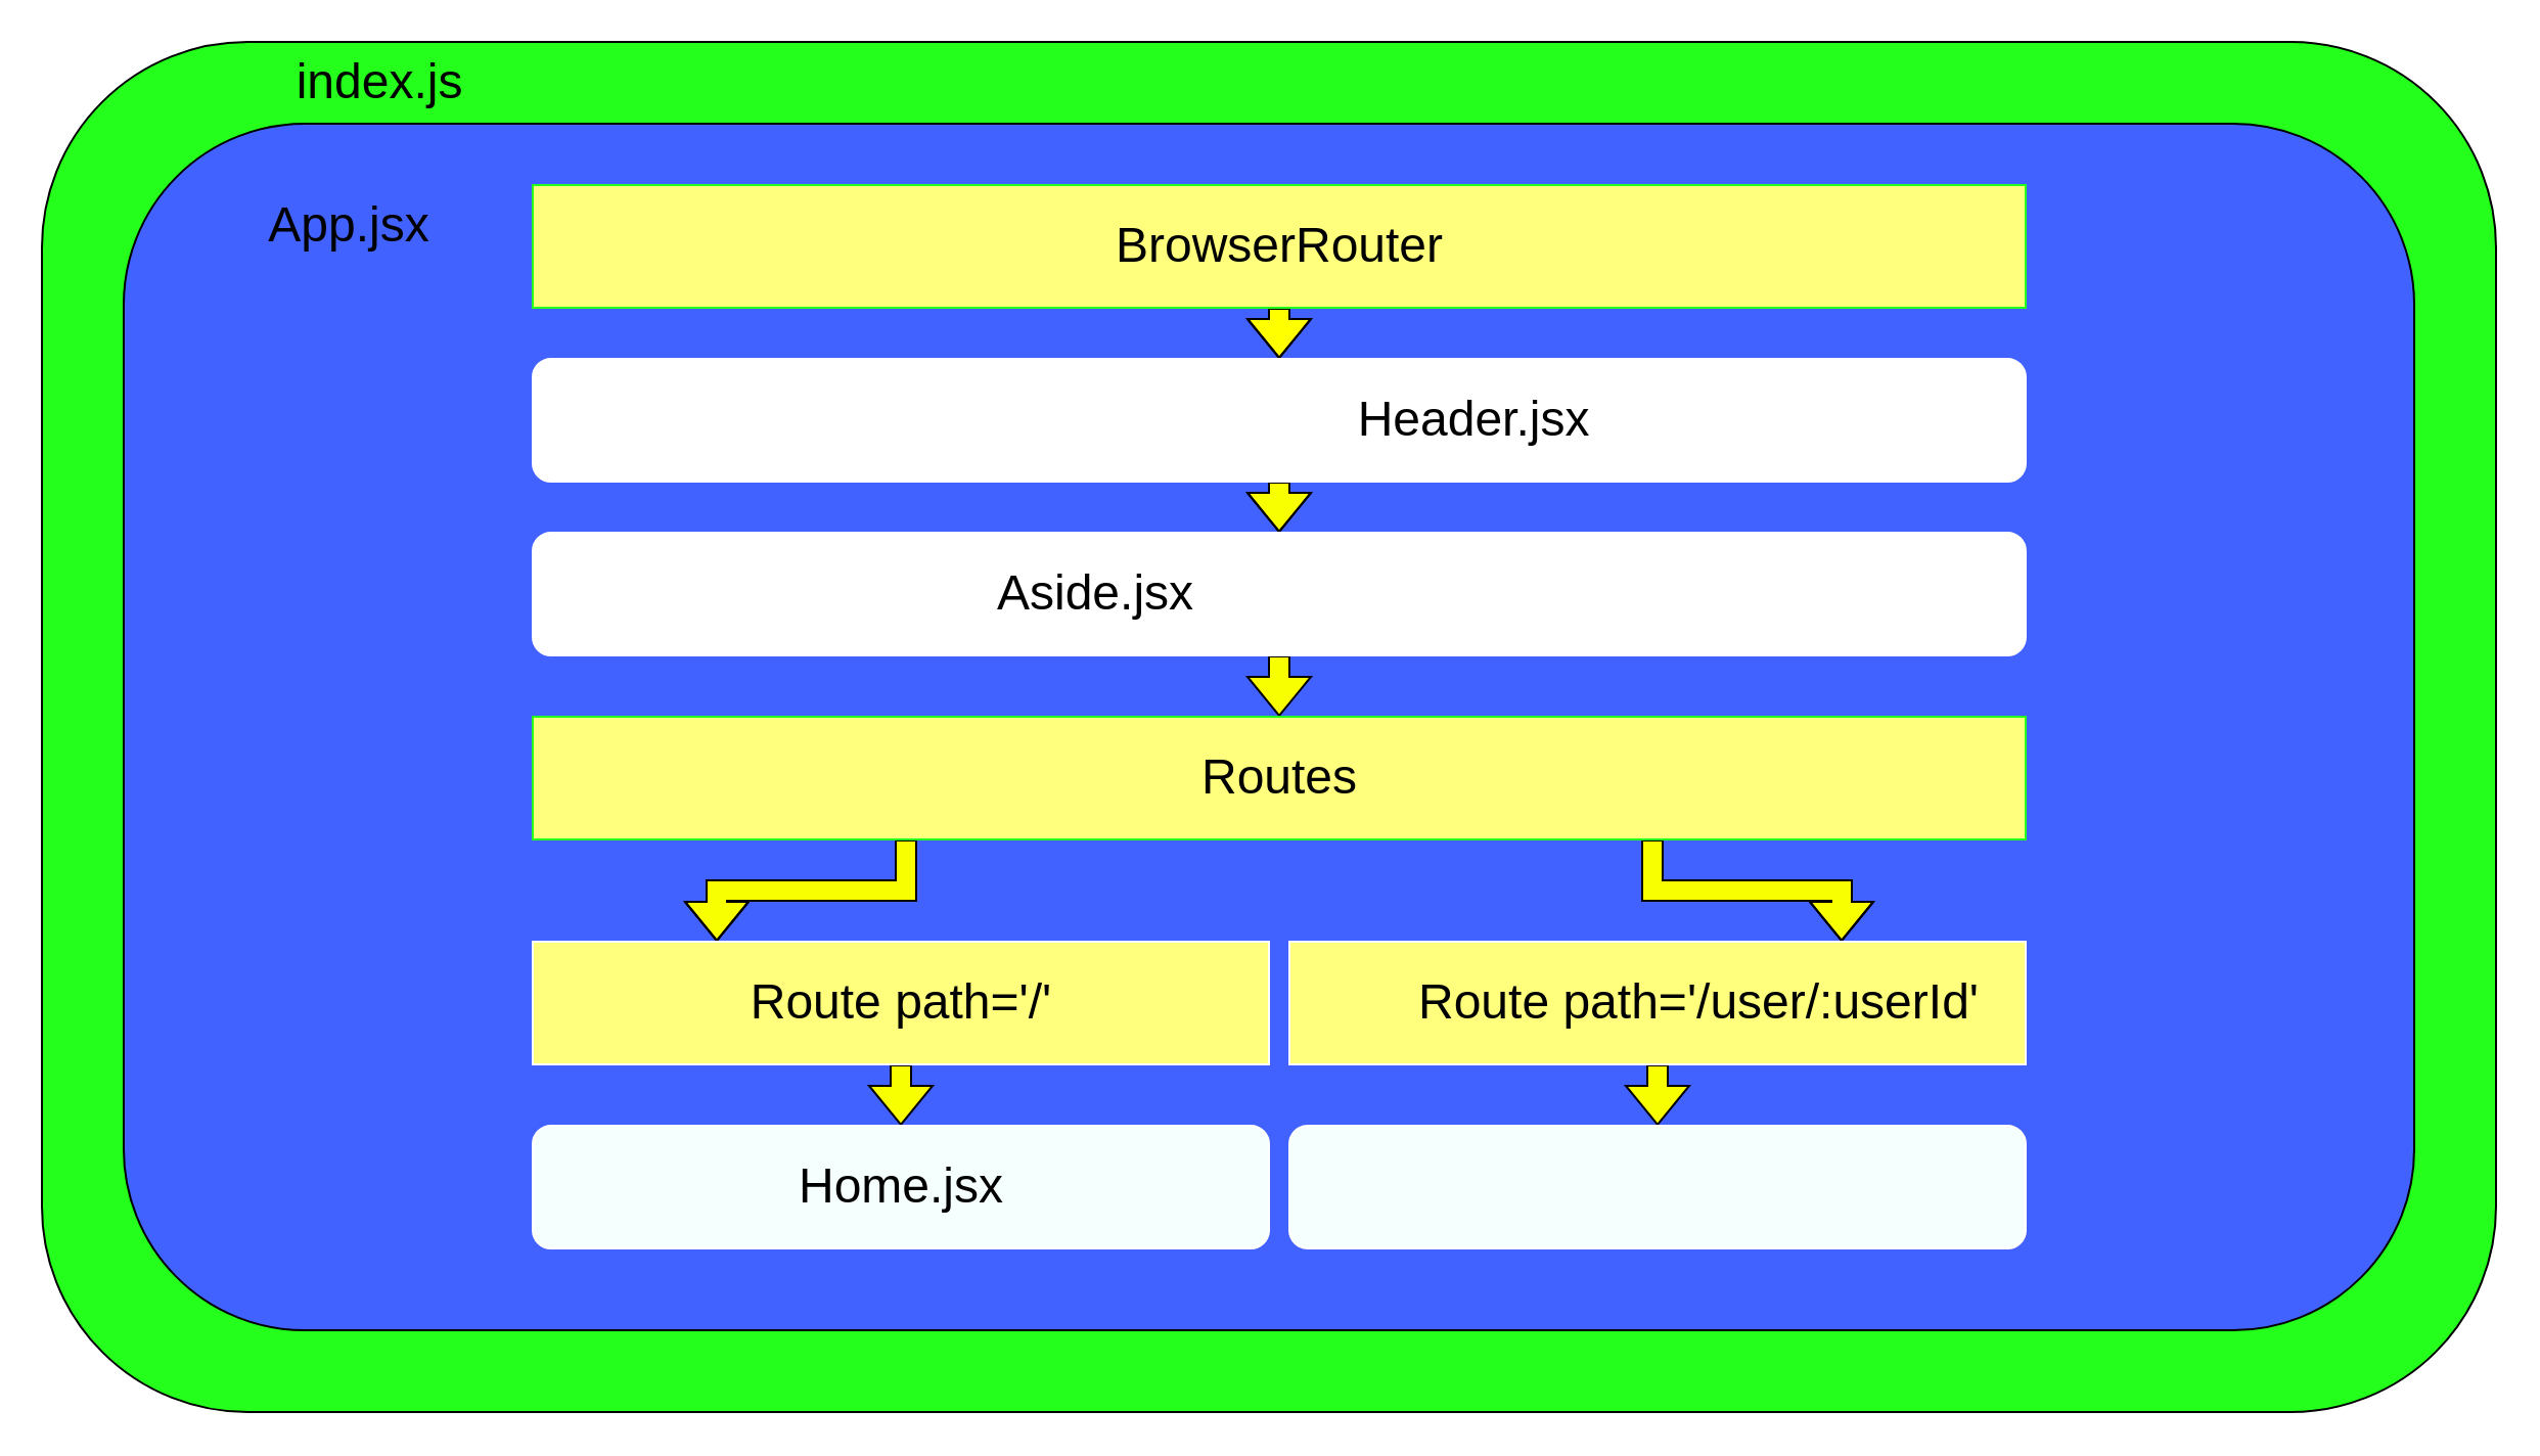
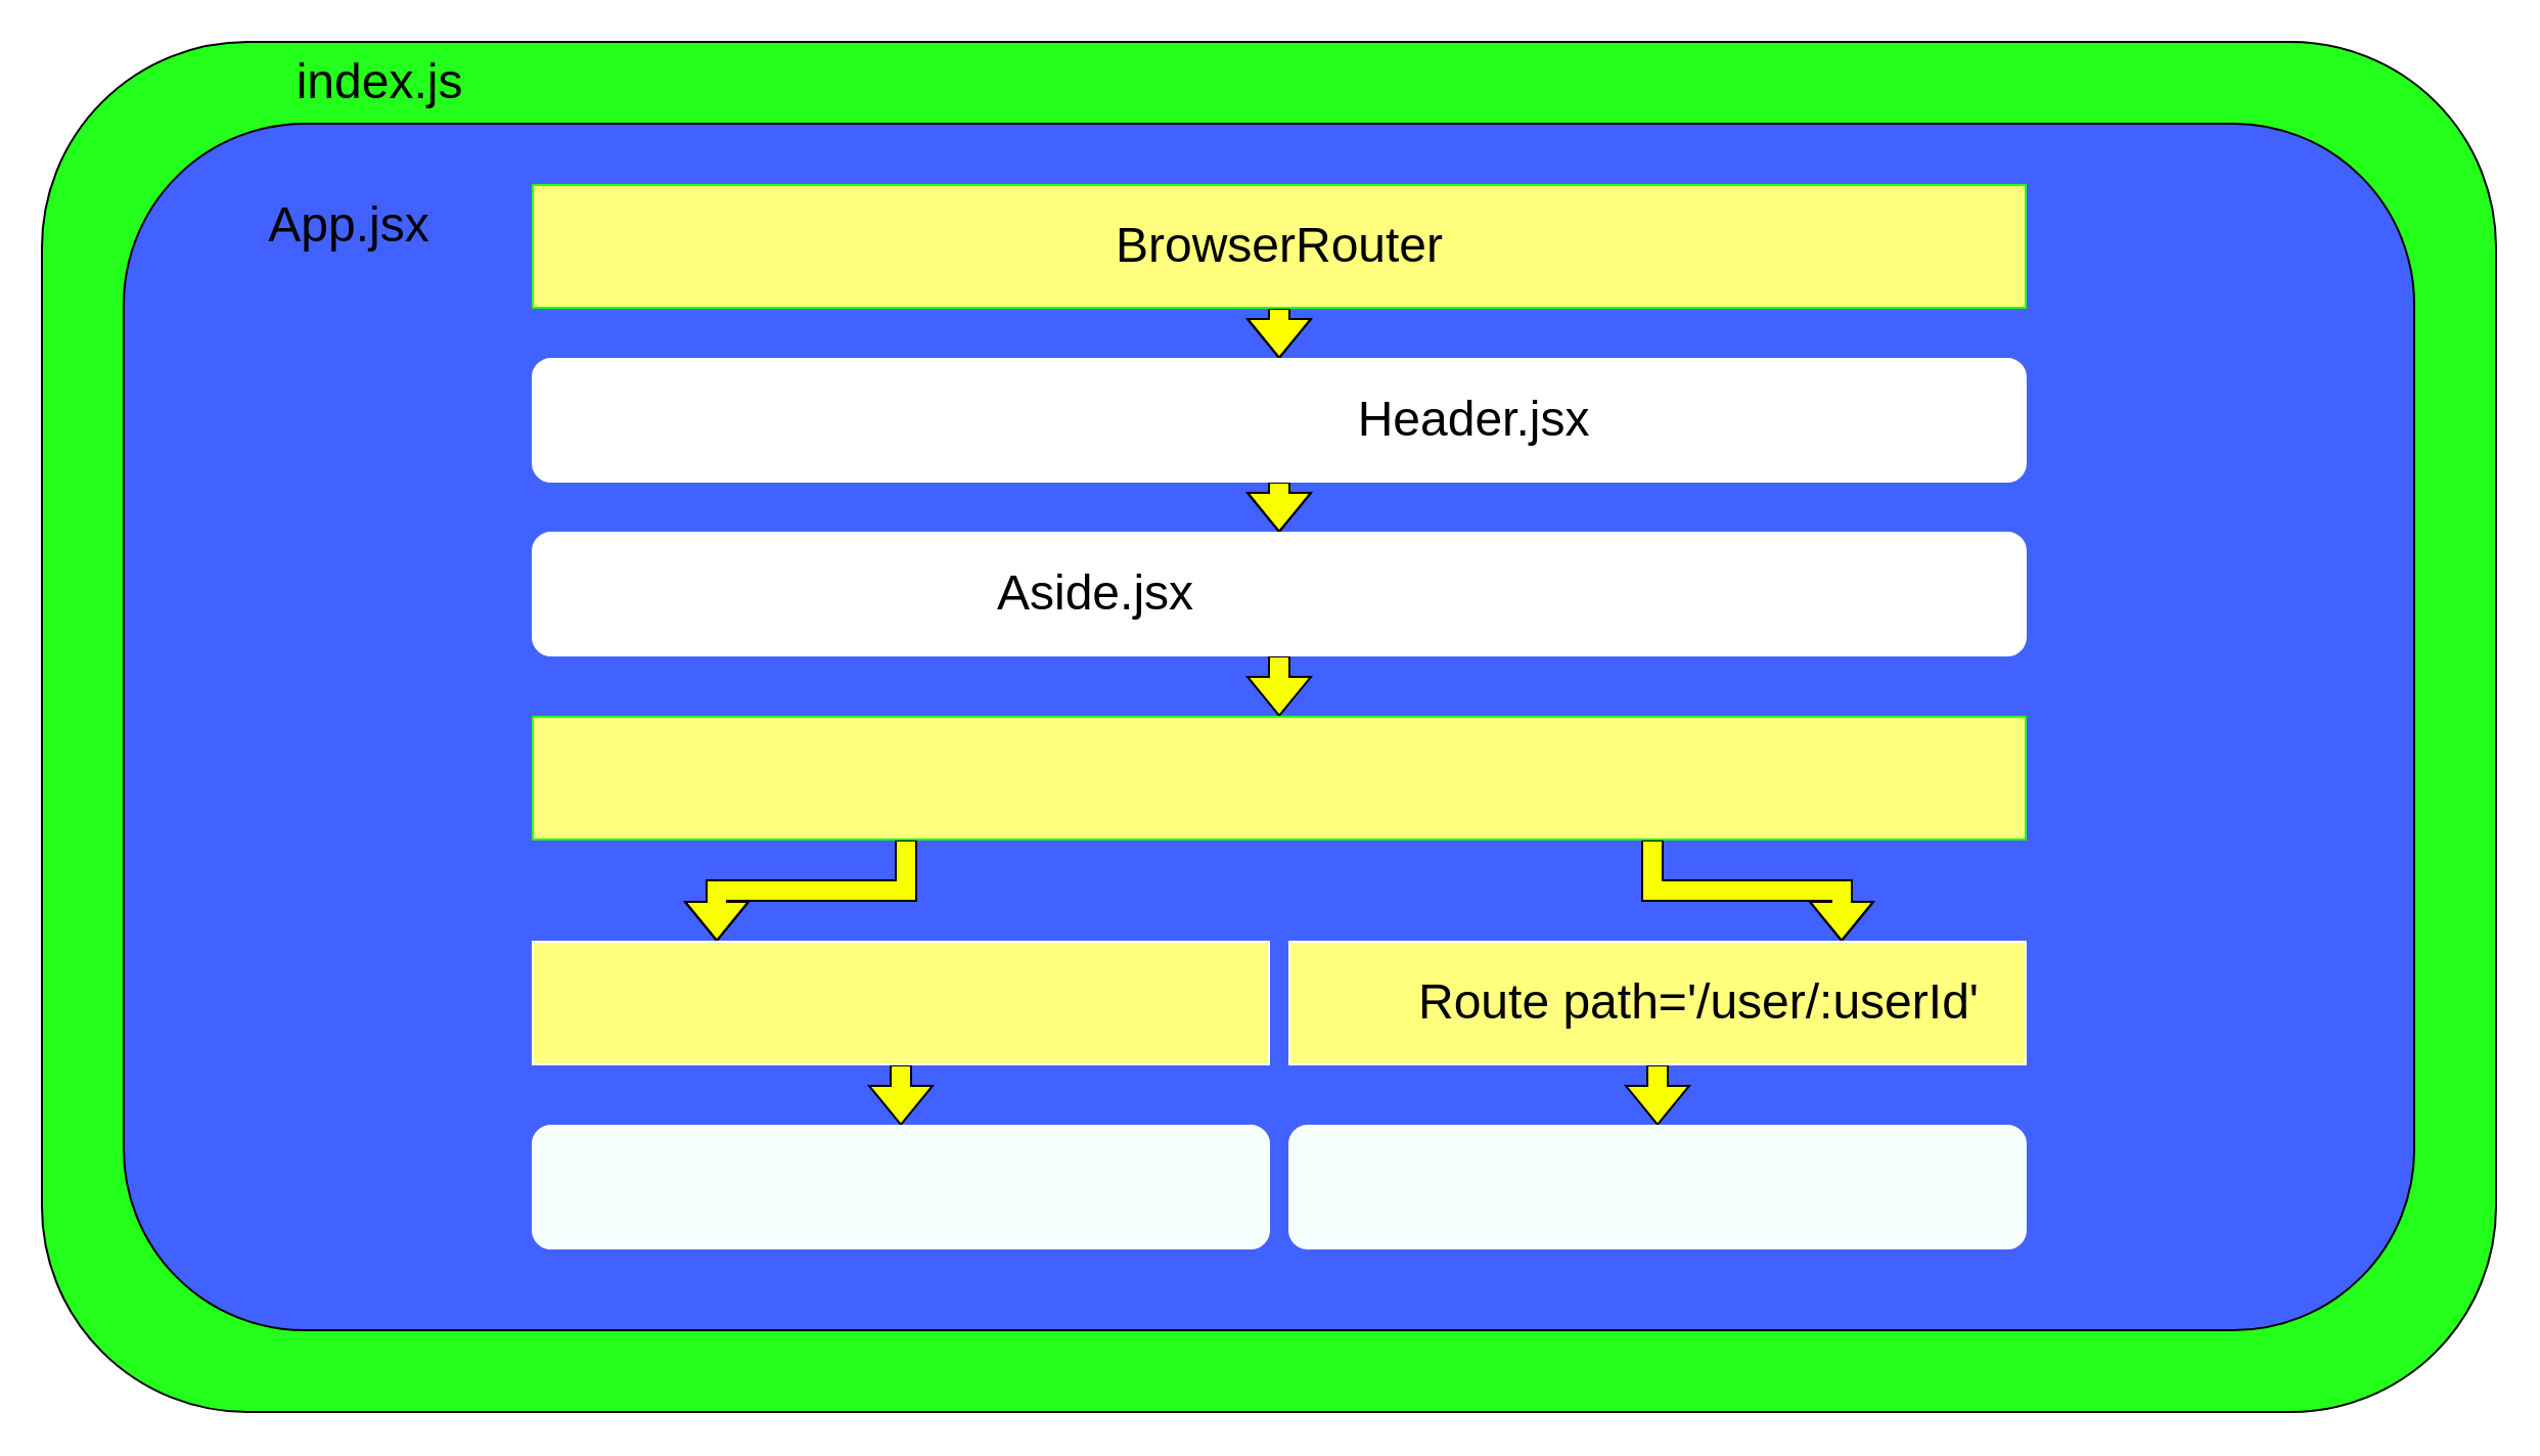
  <mxCell id="0" />
  <mxCell id="1" parent="0" />
  <mxCell id="2" value="" style="rounded=1;whiteSpace=wrap;html=1;fillColor=#24FF1C;" vertex="1" parent="1"><mxGeometry x="20" y="20" width="1200" height="670" as="geometry" /></mxCell>
  <mxCell id="3" value="&lt;font style=&quot;font-size: 24px&quot;&gt;index.js&lt;/font&gt;" style="text;html=1;align=center;verticalAlign=middle;resizable=0;points=[];autosize=1;strokeColor=#24FF1C;fillColor=#24FF1C;fontSize=12;fontFamily=Helvetica;fontColor=default;" vertex="1" parent="1"><mxGeometry x="135" y="30" width="100" height="20" as="geometry" /></mxCell>
  <mxCell id="4" value="" style="rounded=1;whiteSpace=wrap;html=1;fontFamily=Helvetica;fontSize=24;fontColor=default;strokeColor=default;fillColor=#4262FF;" vertex="1" parent="1"><mxGeometry x="60" y="60" width="1120" height="590" as="geometry" /></mxCell>
  <mxCell id="5" value="App.jsx" style="text;html=1;align=center;verticalAlign=middle;resizable=0;points=[];autosize=1;strokeColor=none;fillColor=none;fontSize=24;fontFamily=Helvetica;fontColor=default;" vertex="1" parent="1"><mxGeometry x="125" y="95" width="90" height="30" as="geometry" /></mxCell>
  <mxCell id="6" style="edgeStyle=orthogonalEdgeStyle;shape=flexArrow;rounded=0;orthogonalLoop=1;jettySize=auto;html=1;exitX=0.5;exitY=1;exitDx=0;exitDy=0;fontFamily=Helvetica;fontSize=24;fontColor=default;fillColor=#FFFF00;" edge="1" parent="1" source="7" target="10"><mxGeometry relative="1" as="geometry" /></mxCell>
  <mxCell id="7" value="" style="rounded=0;whiteSpace=wrap;html=1;fontFamily=Helvetica;fontSize=24;fontColor=default;strokeColor=#24FF1C;fillColor=#FFFF7D;" vertex="1" parent="1"><mxGeometry x="260" y="90" width="730" height="60" as="geometry" /></mxCell>
  <mxCell id="8" value="BrowserRouter" style="text;html=1;align=center;verticalAlign=middle;resizable=0;points=[];autosize=1;strokeColor=none;fillColor=none;fontSize=24;fontFamily=Helvetica;fontColor=default;" vertex="1" parent="1"><mxGeometry x="535" y="105" width="180" height="30" as="geometry" /></mxCell>
  <mxCell id="9" style="edgeStyle=orthogonalEdgeStyle;shape=flexArrow;rounded=0;orthogonalLoop=1;jettySize=auto;html=1;exitX=0.5;exitY=1;exitDx=0;exitDy=0;fontFamily=Helvetica;fontSize=24;fontColor=default;fillColor=#F7FF00;" edge="1" parent="1" source="10" target="13"><mxGeometry relative="1" as="geometry" /></mxCell>
  <mxCell id="10" value="" style="rounded=1;whiteSpace=wrap;html=1;fontFamily=Helvetica;fontSize=24;fontColor=default;strokeColor=#FFFFFF;fillColor=#FFFFFF;" vertex="1" parent="1"><mxGeometry x="260" y="175" width="730" height="60" as="geometry" /></mxCell>
  <mxCell id="11" value="Header.jsx" style="text;html=1;align=center;verticalAlign=middle;resizable=0;points=[];autosize=1;strokeColor=none;fillColor=none;fontSize=24;fontFamily=Helvetica;fontColor=default;" vertex="1" parent="1"><mxGeometry x="655" y="190" width="130" height="30" as="geometry" /></mxCell>
  <mxCell id="12" style="edgeStyle=orthogonalEdgeStyle;shape=flexArrow;rounded=0;orthogonalLoop=1;jettySize=auto;html=1;exitX=0.5;exitY=1;exitDx=0;exitDy=0;entryX=0.5;entryY=0;entryDx=0;entryDy=0;fontFamily=Helvetica;fontSize=24;fontColor=default;fillColor=#F7FF00;" edge="1" parent="1" source="13" target="17"><mxGeometry relative="1" as="geometry" /></mxCell>
  <mxCell id="13" value="" style="rounded=1;whiteSpace=wrap;html=1;fontFamily=Helvetica;fontSize=24;fontColor=default;strokeColor=#FFFFFF;fillColor=#FFFFFF;" vertex="1" parent="1"><mxGeometry x="260" y="260" width="730" height="60" as="geometry" /></mxCell>
  <mxCell id="14" value="Aside.jsx" style="text;html=1;align=center;verticalAlign=middle;resizable=0;points=[];autosize=1;strokeColor=none;fillColor=none;fontSize=24;fontFamily=Helvetica;fontColor=default;" vertex="1" parent="1"><mxGeometry x="480" y="275" width="110" height="30" as="geometry" /></mxCell>
  <mxCell id="15" style="edgeStyle=orthogonalEdgeStyle;shape=flexArrow;rounded=0;orthogonalLoop=1;jettySize=auto;html=1;exitX=0.25;exitY=1;exitDx=0;exitDy=0;entryX=0.25;entryY=0;entryDx=0;entryDy=0;fontFamily=Helvetica;fontSize=24;fontColor=default;fillColor=#F7FF00;" edge="1" parent="1" source="17" target="20"><mxGeometry relative="1" as="geometry" /></mxCell>
  <mxCell id="16" style="edgeStyle=orthogonalEdgeStyle;shape=flexArrow;rounded=0;orthogonalLoop=1;jettySize=auto;html=1;exitX=0.75;exitY=1;exitDx=0;exitDy=0;entryX=0.75;entryY=0;entryDx=0;entryDy=0;fontFamily=Helvetica;fontSize=24;fontColor=default;fillColor=#F7FF00;" edge="1" parent="1" source="17" target="22"><mxGeometry relative="1" as="geometry" /></mxCell>
  <mxCell id="17" value="" style="rounded=0;whiteSpace=wrap;html=1;fontFamily=Helvetica;fontSize=24;fontColor=default;strokeColor=#24FF1C;fillColor=#FFFF7D;" vertex="1" parent="1"><mxGeometry x="260" y="350" width="730" height="60" as="geometry" /></mxCell>
- <mxCell id="18" value="Routes" style="text;html=1;align=center;verticalAlign=middle;resizable=0;points=[];autosize=1;strokeColor=none;fillColor=none;fontSize=24;fontFamily=Helvetica;fontColor=default;" vertex="1" parent="1"><mxGeometry x="580" y="365" width="90" height="30" as="geometry" /></mxCell>
  <mxCell id="19" style="edgeStyle=orthogonalEdgeStyle;shape=flexArrow;rounded=0;orthogonalLoop=1;jettySize=auto;html=1;exitX=0.5;exitY=1;exitDx=0;exitDy=0;entryX=0.5;entryY=0;entryDx=0;entryDy=0;fontFamily=Helvetica;fontSize=24;fontColor=default;fillColor=#F7FF00;" edge="1" parent="1" source="20" target="25"><mxGeometry relative="1" as="geometry" /></mxCell>
  <mxCell id="20" value="" style="rounded=0;whiteSpace=wrap;html=1;fontFamily=Helvetica;fontSize=24;fontColor=default;strokeColor=#FFFFFF;fillColor=#FFFF7D;" vertex="1" parent="1"><mxGeometry x="260" y="460" width="360" height="60" as="geometry" /></mxCell>
  <mxCell id="21" style="edgeStyle=orthogonalEdgeStyle;shape=flexArrow;rounded=0;orthogonalLoop=1;jettySize=auto;html=1;exitX=0.5;exitY=1;exitDx=0;exitDy=0;entryX=0.5;entryY=0;entryDx=0;entryDy=0;fontFamily=Helvetica;fontSize=24;fontColor=default;fillColor=#F7FF00;" edge="1" parent="1" source="22" target="26"><mxGeometry relative="1" as="geometry" /></mxCell>
  <mxCell id="22" value="" style="rounded=0;whiteSpace=wrap;html=1;fontFamily=Helvetica;fontSize=24;fontColor=default;strokeColor=#FFFFFF;fillColor=#FFFF7D;" vertex="1" parent="1"><mxGeometry x="630" y="460" width="360" height="60" as="geometry" /></mxCell>
- <mxCell id="23" value="Route path='/'" style="text;html=1;align=center;verticalAlign=middle;resizable=0;points=[];autosize=1;strokeColor=none;fillColor=none;fontSize=24;fontFamily=Helvetica;fontColor=default;" vertex="1" parent="1"><mxGeometry x="360" y="475" width="160" height="30" as="geometry" /></mxCell>
  <mxCell id="24" value="Route path='/user/:userId'" style="text;html=1;align=center;verticalAlign=middle;resizable=0;points=[];autosize=1;strokeColor=none;fillColor=none;fontSize=24;fontFamily=Helvetica;fontColor=default;" vertex="1" parent="1"><mxGeometry x="685" y="475" width="290" height="30" as="geometry" /></mxCell>
  <mxCell id="25" value="" style="rounded=1;whiteSpace=wrap;html=1;fontFamily=Helvetica;fontSize=24;fontColor=default;strokeColor=#FFFFFF;fillColor=#F5FFFD;" vertex="1" parent="1"><mxGeometry x="260" y="550" width="360" height="60" as="geometry" /></mxCell>
  <mxCell id="26" value="" style="rounded=1;whiteSpace=wrap;html=1;fontFamily=Helvetica;fontSize=24;fontColor=default;strokeColor=#FFFFFF;fillColor=#F5FFFD;" vertex="1" parent="1"><mxGeometry x="630" y="550" width="360" height="60" as="geometry" /></mxCell>
- <mxCell id="27" value="Home.jsx" style="text;html=1;align=center;verticalAlign=middle;resizable=0;points=[];autosize=1;strokeColor=none;fillColor=none;fontSize=24;fontFamily=Helvetica;fontColor=default;" vertex="1" parent="1"><mxGeometry x="380" y="565" width="120" height="30" as="geometry" /></mxCell>
